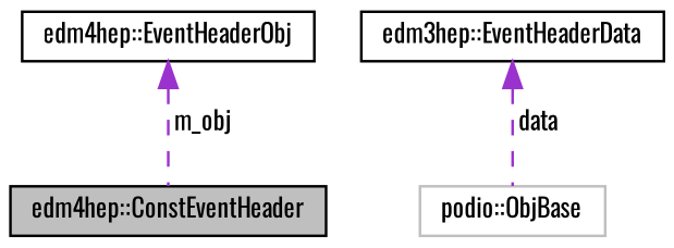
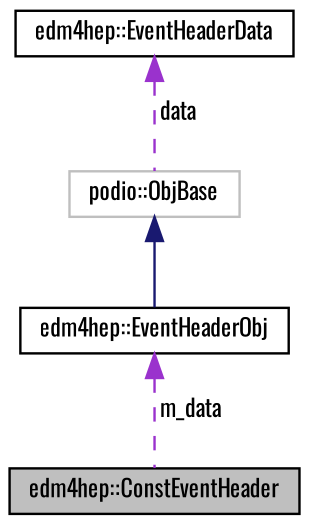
  digraph {
    fontname=Oswald
    node [color=black fillcolor=white fontname=Oswald fontsize=10 shape=record style=filled]
    edge [color=darkorchid3 dir=back fontname=Oswald fontsize=10 labelfontname=Helvetica labelfontsize=10 style=dashed]
    n1 [fillcolor=grey75 fontcolor=black height=0.2 label="edm4hep::ConstEventHeader" width=0.4]
    n2 [height=0.2 label="edm4hep::EventHeaderObj" width=0.4]
    n3 [color=grey75 height=0.2 label="podio::ObjBase" width=0.4]
-   n4 [height=0.2 label="edm3hep::EventHeaderData" width=0.4]
-   n2 -> n1 [label=" m_obj"]
+   n4 [height=0.2 label="edm4hep::EventHeaderData" width=0.4]
+   n2 -> n1 [label=" m_data"]
+   n3 -> n2 [color=midnightblue style=solid]
    n4 -> n3 [label=" data"]
  }
